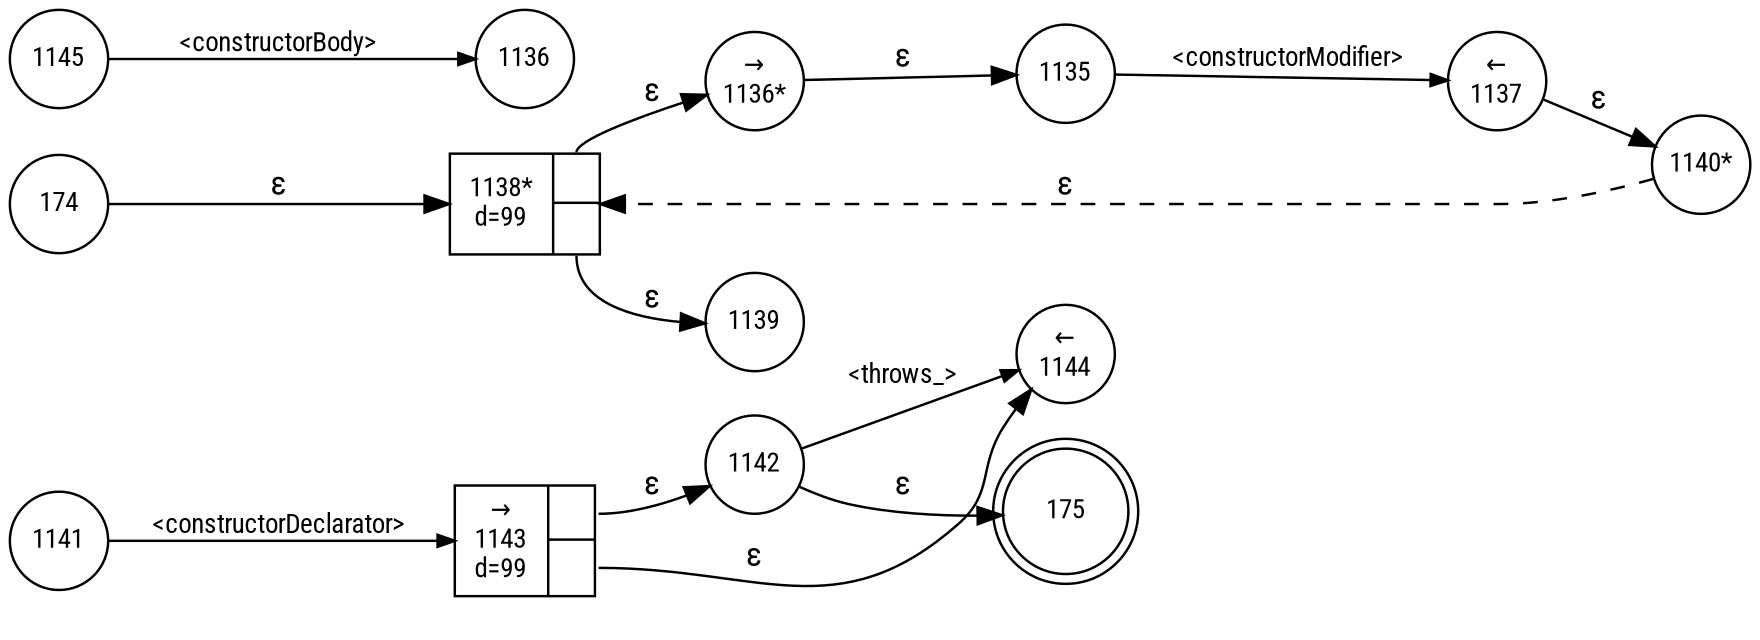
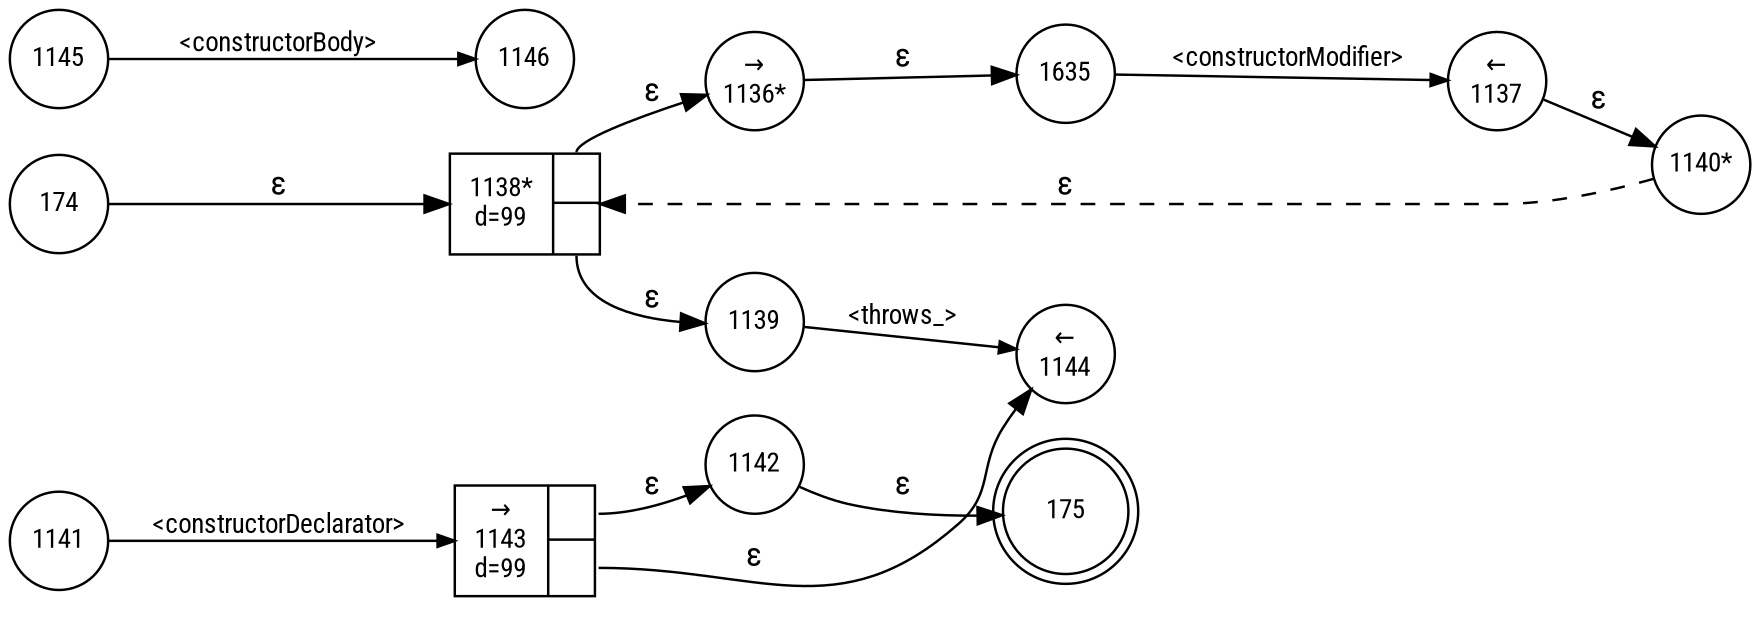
  digraph {
    fontname="Roboto Condensed"
    rankdir=LR
    node [fixedsize=true fontname="Roboto Condensed" fontsize=11 shape=circle peripheries=1]
    edge [fontname="Roboto Condensed"]
    n1 [label=175 shape=doublecircle width=.6 peripheries=""]
    n2 [label=174 width=.55]
    n3 [fixedsize=false label="{1138*\nd=99|{<p0>|<p1>}}" shape=record]
    n4 [label="&rarr;\n1136*" width=.55]
    n5 [label=1139 width=.55]
-   n6 [label=1135 width=.55]
+   n6 [label=1635 width=.55]
    n7 [label="&larr;\n1137" width=.55]
    n8 [label="1140*" width=.55]
    n9 [label=1141 width=.55]
    n10 [fixedsize=false label="{&rarr;\n1143\nd=99|{<p0>|<p1>}}" shape=record]
    n11 [label=1142 width=.55]
    n12 [label="&larr;\n1144" width=.55]
    n13 [label=1145 width=.55]
-   n14 [label=1136 width=.55]
+   n14 [label=1146 width=.55]
    n2 -> n3 [label="&epsilon;"]
    n3 -> n4 [label="&epsilon;" tailport=p0]
    n3 -> n5 [label="&epsilon;" tailport=p1]
    n4 -> n6 [label="&epsilon;"]
    n6 -> n7 [arrowhead=normal arrowsize=.7 fontsize=11 label="<constructorModifier>"]
    n7 -> n8 [label="&epsilon;"]
    n8 -> n3 [label="&epsilon;" style=dashed]
    n9 -> n10 [arrowhead=normal arrowsize=.7 fontsize=11 label="<constructorDeclarator>"]
    n10 -> n11 [label="&epsilon;" tailport=p0]
    n10 -> n12 [label="&epsilon;" tailport=p1]
    n11 -> n1 [label="&epsilon;"]
-   n11 -> n12 [arrowhead=normal arrowsize=.7 fontsize=11 label="<throws_>"]
+   n5 -> n12 [arrowhead=normal arrowsize=.7 fontsize=11 label="<throws_>"]
    n13 -> n14 [arrowhead=normal arrowsize=.7 fontsize=11 label="<constructorBody>"]
  }
